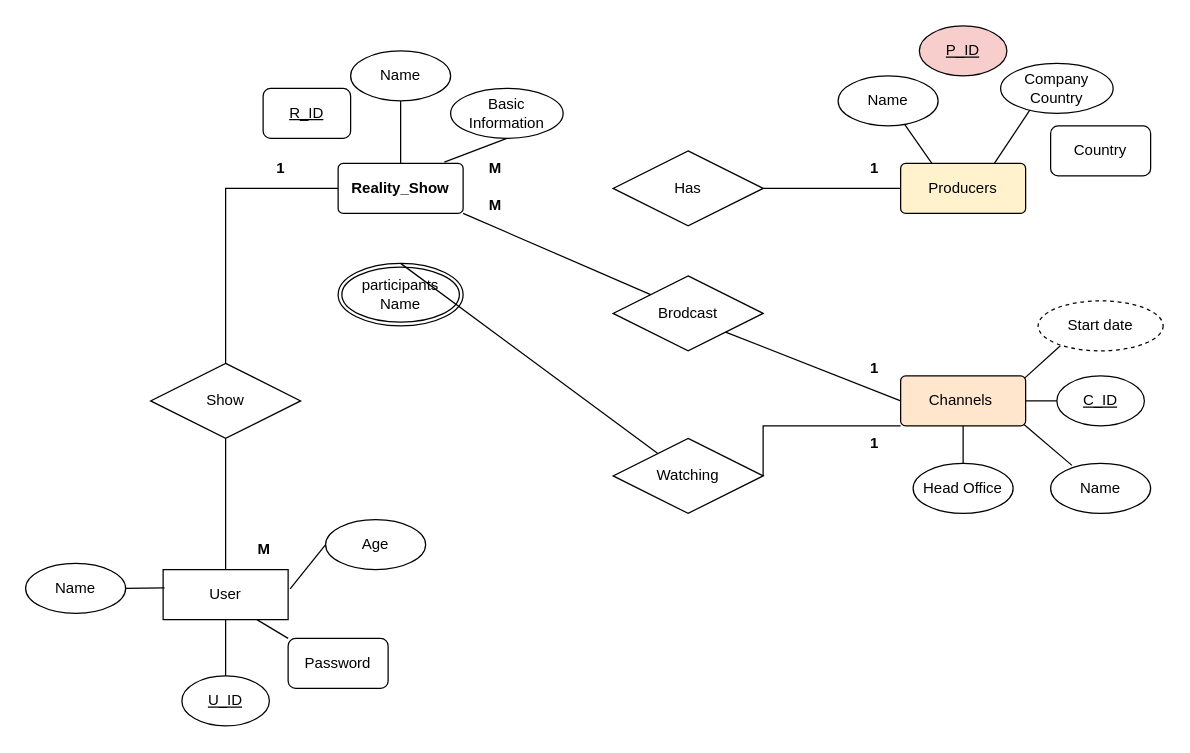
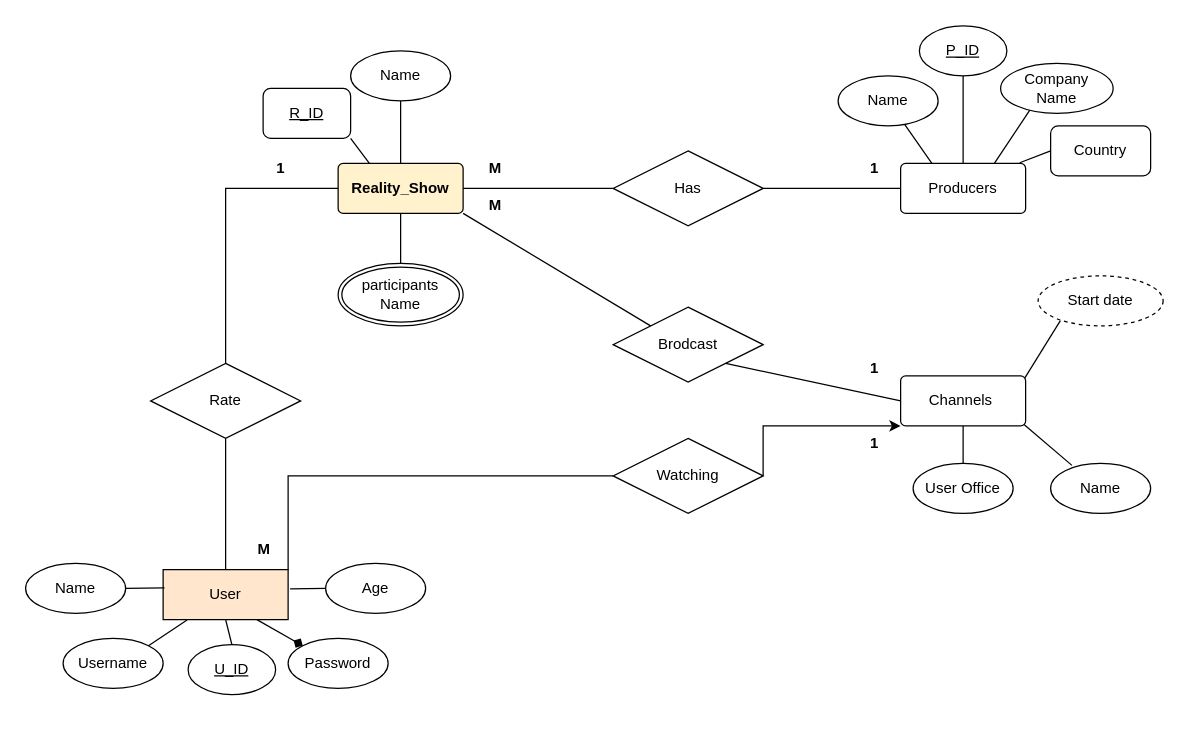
  <mxCell id="0" />
  <mxCell id="1" parent="0" />
- <mxCell id="2" value="&lt;b&gt;Reality_Show&lt;/b&gt;" style="rounded=1;arcSize=10;whiteSpace=wrap;html=1;align=center;" vertex="1" parent="1"><mxGeometry x="270" y="130" width="100" height="40" as="geometry" /></mxCell>
+ <mxCell id="2" value="&lt;b&gt;Reality_Show&lt;/b&gt;" style="rounded=1;arcSize=10;whiteSpace=wrap;html=1;align=center;fillColor=#fff2cc;" vertex="1" parent="1"><mxGeometry x="270" y="130" width="100" height="40" as="geometry" /></mxCell>
  <mxCell id="3" value="R_ID" style="whiteSpace=wrap;html=1;align=center;fontStyle=4;rounded=1;" vertex="1" parent="1"><mxGeometry x="210" y="70" width="70" height="40" as="geometry" /></mxCell>
  <mxCell id="4" value="Name" style="ellipse;whiteSpace=wrap;html=1;align=center;" vertex="1" parent="1"><mxGeometry x="280" y="40" width="80" height="40" as="geometry" /></mxCell>
- <mxCell id="5" value="Basic Information" style="ellipse;whiteSpace=wrap;html=1;align=center;" vertex="1" parent="1"><mxGeometry x="360" y="70" width="90" height="40" as="geometry" /></mxCell>
  <mxCell id="6" value="participants&lt;br&gt;Name" style="ellipse;shape=doubleEllipse;margin=3;whiteSpace=wrap;html=1;align=center;" vertex="1" parent="1"><mxGeometry x="270" y="210" width="100" height="50" as="geometry" /></mxCell>
+ <mxCell id="7" value="" style="endArrow=none;html=1;rounded=0;exitX=1;exitY=1;exitDx=0;exitDy=0;entryX=0.25;entryY=0;entryDx=0;entryDy=0;" edge="1" parent="1" source="3" target="2"><mxGeometry relative="1" as="geometry"><mxPoint x="300" y="110" as="sourcePoint" /><mxPoint x="460" y="110" as="targetPoint" /></mxGeometry></mxCell>
  <mxCell id="8" value="" style="endArrow=none;html=1;rounded=0;exitX=0.5;exitY=0;exitDx=0;exitDy=0;entryX=0.5;entryY=1;entryDx=0;entryDy=0;" edge="1" parent="1" source="2" target="4"><mxGeometry relative="1" as="geometry"><mxPoint x="310" y="100" as="sourcePoint" /><mxPoint x="470" y="100" as="targetPoint" /></mxGeometry></mxCell>
- <mxCell id="9" value="" style="endArrow=none;html=1;rounded=0;exitX=0.85;exitY=-0.025;exitDx=0;exitDy=0;exitPerimeter=0;entryX=0.5;entryY=1;entryDx=0;entryDy=0;" edge="1" parent="1" source="2" target="5"><mxGeometry relative="1" as="geometry"><mxPoint x="410" y="130" as="sourcePoint" /><mxPoint x="570" y="130" as="targetPoint" /></mxGeometry></mxCell>
- <mxCell id="10" value="" style="endArrow=none;html=1;rounded=0;exitX=0.5;exitY=0;exitDx=0;exitDy=0;" edge="1" parent="1" source="6" target="49"><mxGeometry relative="1" as="geometry"><mxPoint x="330" y="190" as="sourcePoint" /><mxPoint x="490" y="190" as="targetPoint" /></mxGeometry></mxCell>
- <mxCell id="11" value="Producers" style="rounded=1;arcSize=10;whiteSpace=wrap;html=1;align=center;fillColor=#fff2cc;" vertex="1" parent="1"><mxGeometry x="720" y="130" width="100" height="40" as="geometry" /></mxCell>
+ <mxCell id="10" value="" style="endArrow=none;html=1;rounded=0;exitX=0.5;exitY=0;exitDx=0;exitDy=0;entryX=0.5;entryY=1;entryDx=0;entryDy=0;" edge="1" parent="1" source="6" target="2"><mxGeometry relative="1" as="geometry"><mxPoint x="330" y="190" as="sourcePoint" /><mxPoint x="490" y="190" as="targetPoint" /></mxGeometry></mxCell>
+ <mxCell id="11" value="Producers" style="rounded=1;arcSize=10;whiteSpace=wrap;html=1;align=center;" vertex="1" parent="1"><mxGeometry x="720" y="130" width="100" height="40" as="geometry" /></mxCell>
  <mxCell id="12" value="Name" style="ellipse;whiteSpace=wrap;html=1;align=center;" vertex="1" parent="1"><mxGeometry x="670" y="60" width="80" height="40" as="geometry" /></mxCell>
- <mxCell id="13" value="P_ID" style="ellipse;whiteSpace=wrap;html=1;align=center;fontStyle=4;fillColor=#f8cecc;" vertex="1" parent="1"><mxGeometry x="735" y="20" width="70" height="40" as="geometry" /></mxCell>
- <mxCell id="14" value="Company&lt;br&gt;Country" style="ellipse;whiteSpace=wrap;html=1;align=center;" vertex="1" parent="1"><mxGeometry x="800" y="50" width="90" height="40" as="geometry" /></mxCell>
+ <mxCell id="13" value="P_ID" style="ellipse;whiteSpace=wrap;html=1;align=center;fontStyle=4;" vertex="1" parent="1"><mxGeometry x="735" y="20" width="70" height="40" as="geometry" /></mxCell>
+ <mxCell id="14" value="Company&lt;br&gt;Name" style="ellipse;whiteSpace=wrap;html=1;align=center;" vertex="1" parent="1"><mxGeometry x="800" y="50" width="90" height="40" as="geometry" /></mxCell>
  <mxCell id="15" value="Country" style="whiteSpace=wrap;html=1;align=center;rounded=1;" vertex="1" parent="1"><mxGeometry x="840" y="100" width="80" height="40" as="geometry" /></mxCell>
  <mxCell id="16" value="" style="endArrow=none;html=1;rounded=0;entryX=0.25;entryY=0;entryDx=0;entryDy=0;" edge="1" parent="1" source="12" target="11"><mxGeometry relative="1" as="geometry"><mxPoint x="700" y="70" as="sourcePoint" /><mxPoint x="765" y="127" as="targetPoint" /></mxGeometry></mxCell>
  <mxCell id="17" value="" style="endArrow=none;html=1;rounded=0;entryX=0.75;entryY=0;entryDx=0;entryDy=0;exitX=0.258;exitY=0.94;exitDx=0;exitDy=0;exitPerimeter=0;" edge="1" parent="1" source="14" target="11"><mxGeometry relative="1" as="geometry"><mxPoint x="730" y="39" as="sourcePoint" /><mxPoint x="780" y="140" as="targetPoint" /></mxGeometry></mxCell>
+ <mxCell id="18" value="" style="endArrow=none;html=1;rounded=0;entryX=0.953;entryY=-0.012;entryDx=0;entryDy=0;exitX=0;exitY=0.5;exitDx=0;exitDy=0;entryPerimeter=0;" edge="1" parent="1" source="15" target="11"><mxGeometry relative="1" as="geometry"><mxPoint x="835" y="40" as="sourcePoint" /><mxPoint x="805" y="140" as="targetPoint" /></mxGeometry></mxCell>
+ <mxCell id="19" value="" style="endArrow=none;html=1;rounded=0;exitX=0.5;exitY=0;exitDx=0;exitDy=0;entryX=0.5;entryY=1;entryDx=0;entryDy=0;" edge="1" parent="1" source="11" target="13"><mxGeometry relative="1" as="geometry"><mxPoint x="770" y="80" as="sourcePoint" /><mxPoint x="930" y="80" as="targetPoint" /></mxGeometry></mxCell>
  <mxCell id="20" value="Has" style="shape=rhombus;perimeter=rhombusPerimeter;whiteSpace=wrap;html=1;align=center;" vertex="1" parent="1"><mxGeometry x="490" y="120" width="120" height="60" as="geometry" /></mxCell>
+ <mxCell id="21" value="" style="endArrow=none;html=1;rounded=0;exitX=1;exitY=0.5;exitDx=0;exitDy=0;entryX=0;entryY=0.5;entryDx=0;entryDy=0;" edge="1" parent="1" source="2" target="20"><mxGeometry relative="1" as="geometry"><mxPoint x="400" y="150" as="sourcePoint" /><mxPoint x="560" y="150" as="targetPoint" /></mxGeometry></mxCell>
  <mxCell id="22" value="" style="endArrow=none;html=1;rounded=0;exitX=1;exitY=0.5;exitDx=0;exitDy=0;" edge="1" parent="1" source="20"><mxGeometry relative="1" as="geometry"><mxPoint x="630" y="150" as="sourcePoint" /><mxPoint x="720" y="150" as="targetPoint" /></mxGeometry></mxCell>
- <mxCell id="23" value="Show" style="shape=rhombus;perimeter=rhombusPerimeter;whiteSpace=wrap;html=1;align=center;" vertex="1" parent="1"><mxGeometry x="120" y="290" width="120" height="60" as="geometry" /></mxCell>
+ <mxCell id="23" value="Rate" style="shape=rhombus;perimeter=rhombusPerimeter;whiteSpace=wrap;html=1;align=center;" vertex="1" parent="1"><mxGeometry x="120" y="290" width="120" height="60" as="geometry" /></mxCell>
  <mxCell id="24" value="" style="endArrow=none;html=1;rounded=0;exitX=0.5;exitY=0;exitDx=0;exitDy=0;entryX=0;entryY=0.5;entryDx=0;entryDy=0;" edge="1" parent="1" source="23" target="2"><mxGeometry relative="1" as="geometry"><mxPoint x="160" y="230" as="sourcePoint" /><mxPoint x="320" y="230" as="targetPoint" /><Array as="points"><mxPoint x="180" y="150" /></Array></mxGeometry></mxCell>
- <mxCell id="25" value="User" style="whiteSpace=wrap;html=1;align=center;" vertex="1" parent="1"><mxGeometry x="130" y="455" width="100" height="40" as="geometry" /></mxCell>
+ <mxCell id="25" value="User" style="whiteSpace=wrap;html=1;align=center;fillColor=#ffe6cc;" vertex="1" parent="1"><mxGeometry x="130" y="455" width="100" height="40" as="geometry" /></mxCell>
  <mxCell id="26" value="" style="endArrow=none;html=1;rounded=0;exitX=0.5;exitY=1;exitDx=0;exitDy=0;entryX=0.5;entryY=0;entryDx=0;entryDy=0;" edge="1" parent="1" source="23" target="25"><mxGeometry relative="1" as="geometry"><mxPoint x="280" y="360" as="sourcePoint" /><mxPoint x="440" y="360" as="targetPoint" /></mxGeometry></mxCell>
  <mxCell id="27" value="Name" style="ellipse;whiteSpace=wrap;html=1;align=center;" vertex="1" parent="1"><mxGeometry x="20" y="450" width="80" height="40" as="geometry" /></mxCell>
- <mxCell id="28" value="U_ID" style="ellipse;whiteSpace=wrap;html=1;align=center;fontStyle=4;" vertex="1" parent="1"><mxGeometry x="145" y="540" width="70" height="40" as="geometry" /></mxCell>
- <mxCell id="30" value="Password" style="whiteSpace=wrap;html=1;align=center;rounded=1;" vertex="1" parent="1"><mxGeometry x="230" y="510" width="80" height="40" as="geometry" /></mxCell>
- <mxCell id="31" value="Age" style="ellipse;whiteSpace=wrap;html=1;align=center;" vertex="1" parent="1"><mxGeometry x="260" y="415" width="80" height="40" as="geometry" /></mxCell>
+ <mxCell id="28" value="U_ID" style="ellipse;whiteSpace=wrap;html=1;align=center;fontStyle=4;" vertex="1" parent="1"><mxGeometry x="150" y="515" width="70" height="40" as="geometry" /></mxCell>
+ <mxCell id="29" value="Username" style="ellipse;whiteSpace=wrap;html=1;align=center;" vertex="1" parent="1"><mxGeometry x="50" y="510" width="80" height="40" as="geometry" /></mxCell>
+ <mxCell id="30" value="Password" style="ellipse;whiteSpace=wrap;html=1;align=center;" vertex="1" parent="1"><mxGeometry x="230" y="510" width="80" height="40" as="geometry" /></mxCell>
+ <mxCell id="31" value="Age" style="ellipse;whiteSpace=wrap;html=1;align=center;" vertex="1" parent="1"><mxGeometry x="260" y="450" width="80" height="40" as="geometry" /></mxCell>
  <mxCell id="32" value="" style="endArrow=none;html=1;rounded=0;exitX=1;exitY=0.5;exitDx=0;exitDy=0;entryX=0.011;entryY=0.363;entryDx=0;entryDy=0;entryPerimeter=0;" edge="1" parent="1" source="27" target="25"><mxGeometry relative="1" as="geometry"><mxPoint y="470" as="sourcePoint" x="110" /><mxPoint x="270" y="470" as="targetPoint" /></mxGeometry></mxCell>
  <mxCell id="33" value="" style="endArrow=none;html=1;rounded=0;entryX=0;entryY=0.5;entryDx=0;entryDy=0;exitX=1.016;exitY=0.387;exitDx=0;exitDy=0;exitPerimeter=0;" edge="1" parent="1" source="25" target="31"><mxGeometry relative="1" as="geometry"><mxPoint x="240" y="470" as="sourcePoint" /><mxPoint x="261" y="469.76" as="targetPoint" /></mxGeometry></mxCell>
- <mxCell id="35" value="" style="endArrow=none;html=1;rounded=0;exitX=0.75;exitY=1;exitDx=0;exitDy=0;entryX=0;entryY=0;entryDx=0;entryDy=0;" edge="1" parent="1" source="25" target="30"><mxGeometry relative="1" as="geometry"><mxPoint x="209" y="526" as="sourcePoint" /><mxPoint x="240" y="505" as="targetPoint" /></mxGeometry></mxCell>
+ <mxCell id="34" value="" style="endArrow=none;html=1;rounded=0;exitX=1;exitY=0;exitDx=0;exitDy=0;entryX=0.192;entryY=1.006;entryDx=0;entryDy=0;entryPerimeter=0;" edge="1" parent="1" source="29" target="25"><mxGeometry relative="1" as="geometry"><mxPoint x="130" y="510" as="sourcePoint" /><mxPoint x="290" y="510" as="targetPoint" /></mxGeometry></mxCell>
+ <mxCell id="35" value="" style="endArrow=diamond;html=1;rounded=0;exitX=0.75;exitY=1;exitDx=0;exitDy=0;entryX=0;entryY=0;entryDx=0;entryDy=0;" edge="1" parent="1" source="25" target="30"><mxGeometry relative="1" as="geometry"><mxPoint x="209" y="526" as="sourcePoint" /><mxPoint x="240" y="505" as="targetPoint" /></mxGeometry></mxCell>
  <mxCell id="36" value="" style="endArrow=none;html=1;rounded=0;exitX=0.5;exitY=1;exitDx=0;exitDy=0;entryX=0.5;entryY=0;entryDx=0;entryDy=0;" edge="1" parent="1" source="25" target="28"><mxGeometry relative="1" as="geometry"><mxPoint x="178" y="510" as="sourcePoint" /><mxPoint x="215" y="531" as="targetPoint" /></mxGeometry></mxCell>
- <mxCell id="37" value="Channels&amp;nbsp;" style="rounded=1;arcSize=10;whiteSpace=wrap;html=1;align=center;fillColor=#ffe6cc;" vertex="1" parent="1"><mxGeometry x="720" y="300" width="100" height="40" as="geometry" /></mxCell>
- <mxCell id="38" value="C_ID" style="ellipse;whiteSpace=wrap;html=1;align=center;fontStyle=4;" vertex="1" parent="1"><mxGeometry x="845" y="300" width="70" height="40" as="geometry" /></mxCell>
+ <mxCell id="37" value="Channels&amp;nbsp;" style="rounded=1;arcSize=10;whiteSpace=wrap;html=1;align=center;" vertex="1" parent="1"><mxGeometry x="720" y="300" width="100" height="40" as="geometry" /></mxCell>
  <mxCell id="39" value="Name" style="ellipse;whiteSpace=wrap;html=1;align=center;" vertex="1" parent="1"><mxGeometry x="840" y="370" width="80" height="40" as="geometry" /></mxCell>
- <mxCell id="40" value="Start date" style="ellipse;whiteSpace=wrap;html=1;align=center;dashed=1;" vertex="1" parent="1"><mxGeometry x="830" y="240" width="100" height="40" as="geometry" /></mxCell>
- <mxCell id="41" value="Head Office" style="ellipse;whiteSpace=wrap;html=1;align=center;" vertex="1" parent="1"><mxGeometry x="730" y="370" width="80" height="40" as="geometry" /></mxCell>
+ <mxCell id="40" value="Start date" style="ellipse;whiteSpace=wrap;html=1;align=center;dashed=1;" vertex="1" parent="1"><mxGeometry x="830" y="220" width="100" height="40" as="geometry" /></mxCell>
+ <mxCell id="41" value="User Office" style="ellipse;whiteSpace=wrap;html=1;align=center;" vertex="1" parent="1"><mxGeometry x="730" y="370" width="80" height="40" as="geometry" /></mxCell>
  <mxCell id="42" value="" style="endArrow=none;html=1;rounded=0;exitX=0.5;exitY=0;exitDx=0;exitDy=0;entryX=0.5;entryY=1;entryDx=0;entryDy=0;" edge="1" parent="1" source="41" target="37"><mxGeometry relative="1" as="geometry"><mxPoint x="760" y="280" as="sourcePoint" /><mxPoint x="920" y="280" as="targetPoint" /></mxGeometry></mxCell>
  <mxCell id="43" value="" style="endArrow=none;html=1;rounded=0;exitX=0.987;exitY=0.974;exitDx=0;exitDy=0;exitPerimeter=0;entryX=0.213;entryY=0.04;entryDx=0;entryDy=0;entryPerimeter=0;" edge="1" parent="1" source="37" target="39"><mxGeometry relative="1" as="geometry"><mxPoint x="820" y="360" as="sourcePoint" /><mxPoint x="980" y="360" as="targetPoint" /></mxGeometry></mxCell>
- <mxCell id="44" value="" style="endArrow=none;html=1;rounded=0;exitX=1;exitY=0.5;exitDx=0;exitDy=0;entryX=0;entryY=0.5;entryDx=0;entryDy=0;" edge="1" parent="1" source="37" target="38"><mxGeometry relative="1" as="geometry"><mxPoint x="830" y="300" as="sourcePoint" /><mxPoint x="990" y="300" as="targetPoint" /></mxGeometry></mxCell>
  <mxCell id="45" value="" style="endArrow=none;html=1;rounded=0;entryX=0.178;entryY=0.896;entryDx=0;entryDy=0;entryPerimeter=0;exitX=0.994;exitY=0.04;exitDx=0;exitDy=0;exitPerimeter=0;" edge="1" parent="1" source="37" target="40"><mxGeometry relative="1" as="geometry"><mxPoint x="818" y="302" as="sourcePoint" /><mxPoint x="980" y="299.72" as="targetPoint" /></mxGeometry></mxCell>
- <mxCell id="46" value="Brodcast" style="shape=rhombus;perimeter=rhombusPerimeter;whiteSpace=wrap;html=1;align=center;" vertex="1" parent="1"><mxGeometry x="490" y="220" width="120" height="60" as="geometry" /></mxCell>
+ <mxCell id="46" value="Brodcast" style="shape=rhombus;perimeter=rhombusPerimeter;whiteSpace=wrap;html=1;align=center;" vertex="1" parent="1"><mxGeometry x="490" y="245" width="120" height="60" as="geometry" /></mxCell>
  <mxCell id="47" value="" style="endArrow=none;html=1;rounded=0;exitX=1;exitY=1;exitDx=0;exitDy=0;entryX=0;entryY=0;entryDx=0;entryDy=0;" edge="1" parent="1" source="2" target="46"><mxGeometry relative="1" as="geometry"><mxPoint x="480" y="330" as="sourcePoint" /><mxPoint x="640" y="330" as="targetPoint" /></mxGeometry></mxCell>
  <mxCell id="48" value="" style="endArrow=none;html=1;rounded=0;exitX=1;exitY=1;exitDx=0;exitDy=0;entryX=0;entryY=0.5;entryDx=0;entryDy=0;" edge="1" parent="1" source="46" target="37"><mxGeometry relative="1" as="geometry"><mxPoint x="600" y="310" as="sourcePoint" /><mxPoint x="760" y="310" as="targetPoint" /></mxGeometry></mxCell>
  <mxCell id="49" value="Watching" style="shape=rhombus;perimeter=rhombusPerimeter;whiteSpace=wrap;html=1;align=center;" vertex="1" parent="1"><mxGeometry x="490" y="350" width="120" height="60" as="geometry" /></mxCell>
- <mxCell id="51" value="" style="endArrow=none;html=1;rounded=0;exitX=1;exitY=0.5;exitDx=0;exitDy=0;entryX=0;entryY=1;entryDx=0;entryDy=0;" edge="1" parent="1" source="49" target="37"><mxGeometry relative="1" as="geometry"><mxPoint x="620" y="380" as="sourcePoint" /><mxPoint x="770" y="380" as="targetPoint" /><Array as="points"><mxPoint x="610" y="340" /></Array></mxGeometry></mxCell>
+ <mxCell id="50" value="" style="endArrow=none;html=1;rounded=0;exitX=1;exitY=0;exitDx=0;exitDy=0;entryX=0;entryY=0.5;entryDx=0;entryDy=0;" edge="1" parent="1" source="25" target="49"><mxGeometry relative="1" as="geometry"><mxPoint x="370" y="400" as="sourcePoint" /><mxPoint x="530" y="400" as="targetPoint" /><Array as="points"><mxPoint x="230" y="380" /></Array></mxGeometry></mxCell>
+ <mxCell id="51" value="" style="endArrow=classic;html=1;rounded=0;exitX=1;exitY=0.5;exitDx=0;exitDy=0;entryX=0;entryY=1;entryDx=0;entryDy=0;" edge="1" parent="1" source="49" target="37"><mxGeometry relative="1" as="geometry"><mxPoint x="620" y="380" as="sourcePoint" /><mxPoint x="770" y="380" as="targetPoint" /><Array as="points"><mxPoint x="610" y="340" /></Array></mxGeometry></mxCell>
  <mxCell id="52" value="&lt;b&gt;1&lt;/b&gt;" style="text;strokeColor=none;fillColor=none;spacingLeft=4;spacingRight=4;overflow=hidden;rotatable=0;points=[[0,0.5],[1,0.5]];portConstraint=eastwest;fontSize=12;whiteSpace=wrap;html=1;" vertex="1" parent="1"><mxGeometry x="215" y="120" width="40" height="30" as="geometry" /></mxCell>
  <mxCell id="53" value="&lt;b&gt;M&lt;/b&gt;" style="text;strokeColor=none;fillColor=none;spacingLeft=4;spacingRight=4;overflow=hidden;rotatable=0;points=[[0,0.5],[1,0.5]];portConstraint=eastwest;fontSize=12;whiteSpace=wrap;html=1;" vertex="1" parent="1"><mxGeometry x="200" y="425" width="40" height="30" as="geometry" /></mxCell>
  <mxCell id="54" value="&lt;b&gt;1&lt;/b&gt;" style="text;strokeColor=none;fillColor=none;spacingLeft=4;spacingRight=4;overflow=hidden;rotatable=0;points=[[0,0.5],[1,0.5]];portConstraint=eastwest;fontSize=12;whiteSpace=wrap;html=1;" vertex="1" parent="1"><mxGeometry x="690" y="340" width="40" height="30" as="geometry" /></mxCell>
  <mxCell id="55" value="&lt;b&gt;M&lt;/b&gt;" style="text;strokeColor=none;fillColor=none;spacingLeft=4;spacingRight=4;overflow=hidden;rotatable=0;points=[[0,0.5],[1,0.5]];portConstraint=eastwest;fontSize=12;whiteSpace=wrap;html=1;" vertex="1" parent="1"><mxGeometry x="385" y="150" width="40" height="30" as="geometry" /></mxCell>
  <mxCell id="56" value="&lt;b&gt;1&lt;/b&gt;" style="text;strokeColor=none;fillColor=none;spacingLeft=4;spacingRight=4;overflow=hidden;rotatable=0;points=[[0,0.5],[1,0.5]];portConstraint=eastwest;fontSize=12;whiteSpace=wrap;html=1;" vertex="1" parent="1"><mxGeometry x="690" y="280" width="40" height="30" as="geometry" /></mxCell>
  <mxCell id="57" value="&lt;b&gt;M&lt;/b&gt;" style="text;strokeColor=none;fillColor=none;spacingLeft=4;spacingRight=4;overflow=hidden;rotatable=0;points=[[0,0.5],[1,0.5]];portConstraint=eastwest;fontSize=12;whiteSpace=wrap;html=1;" vertex="1" parent="1"><mxGeometry x="385" y="120" width="40" height="30" as="geometry" /></mxCell>
  <mxCell id="58" value="&lt;b&gt;1&lt;/b&gt;" style="text;strokeColor=none;fillColor=none;spacingLeft=4;spacingRight=4;overflow=hidden;rotatable=0;points=[[0,0.5],[1,0.5]];portConstraint=eastwest;fontSize=12;whiteSpace=wrap;html=1;" vertex="1" parent="1"><mxGeometry x="690" y="120" width="40" height="30" as="geometry" /></mxCell>
